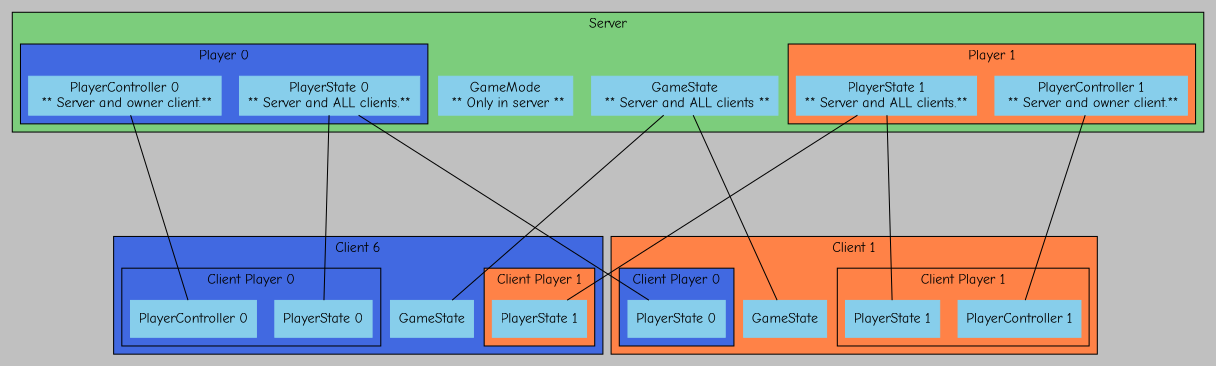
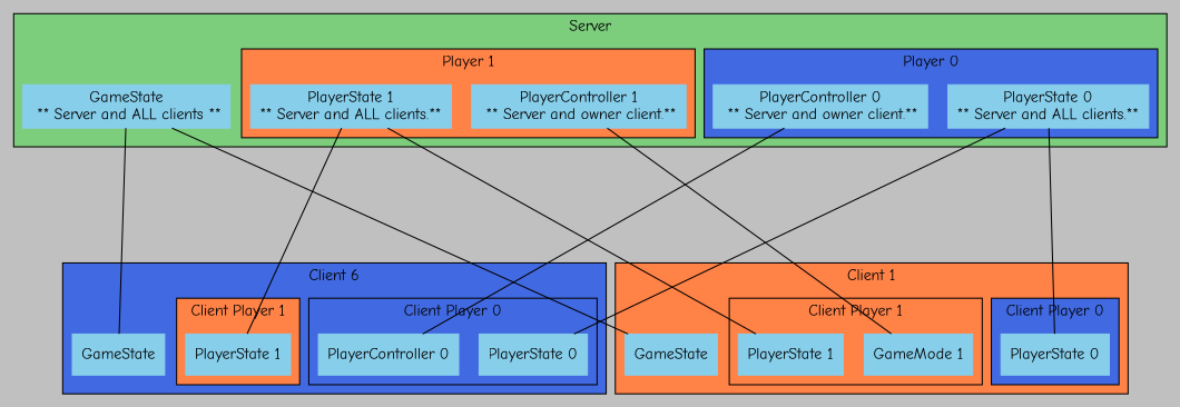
  graph {
    bgcolor=gray
    compound=true
    constraint=false
    fontname="Comic Neue"
    rank=source
    ranksep=2.5
    splines=line
    node [color=skyblue fontname="Comic Neue" shape=record style=filled]
    edge [fontname="Comic Neue"]
    n1 [label="PlayerController 0\n ** Server and owner client.**"]
    n2 [label="PlayerState 0\n** Server and ALL clients.**"]
    n3 [label="PlayerController 1\n ** Server and owner client.**"]
    n4 [label="PlayerState 1\n** Server and ALL clients.**"]
-   n5 [label="GameMode\n ** Only in server **"]
    n6 [label="GameState\n ** Server and ALL clients **"]
    n7 [label="PlayerController 0"]
    n8 [label="PlayerState 0"]
    n9 [label="PlayerState 1"]
    n10 [label=GameState]
    n11 [label="PlayerState 0"]
-   n12 [label="PlayerController 1"]
+   n12 [label="GameMode 1"]
    n13 [label="PlayerState 1"]
    n14 [label=GameState]
    subgraph cluster_1 {
      bgcolor=palegreen3
      label=Server
-     n5
      n6
      subgraph cluster_2 {
        bgcolor=royalblue
        label="Player 0"
        n1
        n2
      }
      subgraph cluster_3 {
        bgcolor=sienna1
        label="Player 1"
        n3
        n4
      }
    }
    subgraph cluster_4 {
      bgcolor=royalblue
      label="Client 6"
      n10
      subgraph cluster_5 {
        bgcolor=royalblue
        label="Client Player 0"
        n7
        n8
      }
      subgraph cluster_6 {
        bgcolor=sienna1
        label="Client Player 1"
        n9
      }
    }
    subgraph cluster_7 {
      bgcolor=sienna1
      label="Client 1"
      n14
      subgraph cluster_8 {
        bgcolor=royalblue
        label="Client Player 0"
        n11
      }
      subgraph cluster_9 {
        bgcolor=sienna1
        label="Client Player 1"
        n12
        n13
      }
    }
    n1 -- n7
    n2 -- n8
    n2 -- n11
    n3 -- n12
    n4 -- n9
    n4 -- n13
    n6 -- n10
    n6 -- n14
  }
